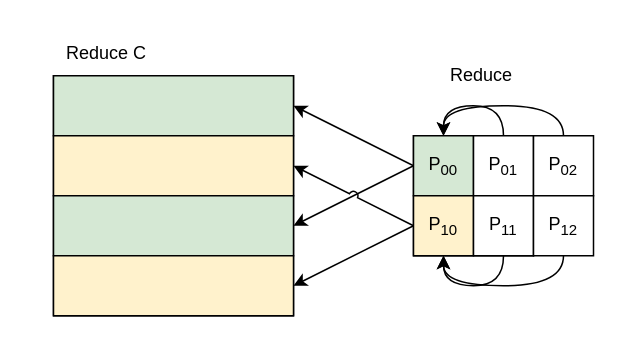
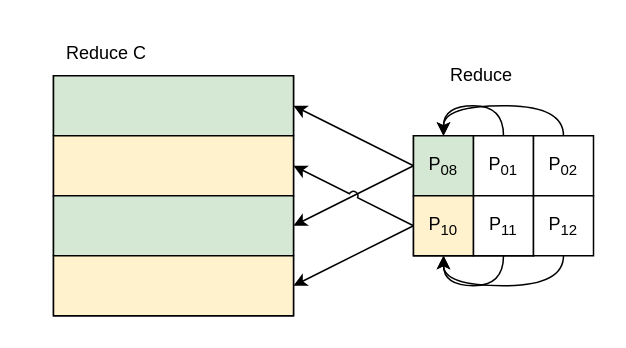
  <mxCell id="0" />
  <mxCell id="1" parent="0" />
  <mxCell id="2" value="" style="group" vertex="1" connectable="0" parent="1"><mxGeometry x="20" y="20" width="375" height="190" as="geometry" /></mxCell>
  <mxCell id="3" value="" style="rounded=0;whiteSpace=wrap;html=1;" parent="2" vertex="1"><mxGeometry x="15" y="30" width="160" height="160" as="geometry" /></mxCell>
  <mxCell id="4" value="" style="rounded=0;whiteSpace=wrap;html=1;fillColor=#d5e8d4;strokeColor=#000000;" parent="2" vertex="1"><mxGeometry x="15" y="30" width="160" height="40" as="geometry" /></mxCell>
  <mxCell id="5" value="" style="rounded=0;whiteSpace=wrap;html=1;fillColor=#fff2cc;strokeColor=#000000;" parent="2" vertex="1"><mxGeometry x="15" y="70" width="160" height="40" as="geometry" /></mxCell>
  <mxCell id="6" value="" style="rounded=0;whiteSpace=wrap;html=1;fillColor=#d5e8d4;strokeColor=#000000;" parent="2" vertex="1"><mxGeometry x="15" y="110" width="160" height="40" as="geometry" /></mxCell>
  <mxCell id="7" value="Reduce C" style="text;html=1;align=center;verticalAlign=middle;resizable=0;points=[];autosize=1;strokeColor=none;fillColor=none;" parent="2" vertex="1"><mxGeometry x="15" width="70" height="30" as="geometry" /></mxCell>
  <mxCell id="8" value="" style="rounded=0;whiteSpace=wrap;html=1;" parent="2" vertex="1"><mxGeometry x="255" y="70" width="80" height="80" as="geometry" /></mxCell>
  <mxCell id="9" style="rounded=0;orthogonalLoop=1;jettySize=auto;html=1;exitX=0;exitY=0.5;exitDx=0;exitDy=0;entryX=1;entryY=0.5;entryDx=0;entryDy=0;" parent="2" source="11" target="4" edge="1"><mxGeometry relative="1" as="geometry" /></mxCell>
  <mxCell id="10" style="rounded=0;orthogonalLoop=1;jettySize=auto;html=1;exitX=0;exitY=0.5;exitDx=0;exitDy=0;entryX=1;entryY=0.5;entryDx=0;entryDy=0;flowAnimation=0;shadow=0;jumpStyle=none;" parent="2" source="11" target="6" edge="1"><mxGeometry relative="1" as="geometry" /></mxCell>
- <mxCell id="11" value="P&lt;sub&gt;00&lt;/sub&gt;" style="rounded=0;whiteSpace=wrap;html=1;fillColor=#d5e8d4;strokeColor=#000000;" parent="2" vertex="1"><mxGeometry x="255" y="70" width="40" height="40" as="geometry" /></mxCell>
+ <mxCell id="11" value="P&lt;sub&gt;08&lt;/sub&gt;" style="rounded=0;whiteSpace=wrap;html=1;fillColor=#d5e8d4;strokeColor=#000000;" parent="2" vertex="1"><mxGeometry x="255" y="70" width="40" height="40" as="geometry" /></mxCell>
  <mxCell id="12" style="edgeStyle=orthogonalEdgeStyle;rounded=0;orthogonalLoop=1;jettySize=auto;html=1;exitX=0.5;exitY=0;exitDx=0;exitDy=0;entryX=0.5;entryY=0;entryDx=0;entryDy=0;curved=1;" parent="2" source="13" target="11" edge="1"><mxGeometry relative="1" as="geometry" /></mxCell>
  <mxCell id="13" value="P&lt;sub&gt;01&lt;/sub&gt;" style="rounded=0;whiteSpace=wrap;html=1;" parent="2" vertex="1"><mxGeometry x="295" y="70" width="40" height="40" as="geometry" /></mxCell>
  <mxCell id="14" style="rounded=0;orthogonalLoop=1;jettySize=auto;html=1;exitX=0;exitY=0.5;exitDx=0;exitDy=0;entryX=1;entryY=0.5;entryDx=0;entryDy=0;jumpStyle=arc;" parent="2" source="15" target="5" edge="1"><mxGeometry relative="1" as="geometry" /></mxCell>
  <mxCell id="15" value="P&lt;sub&gt;10&lt;/sub&gt;" style="rounded=0;whiteSpace=wrap;html=1;fillColor=#fff2cc;strokeColor=#000000;" parent="2" vertex="1"><mxGeometry x="255" y="110" width="40" height="40" as="geometry" /></mxCell>
  <mxCell id="16" style="edgeStyle=orthogonalEdgeStyle;rounded=0;orthogonalLoop=1;jettySize=auto;html=1;exitX=0.5;exitY=1;exitDx=0;exitDy=0;entryX=0.5;entryY=1;entryDx=0;entryDy=0;curved=1;" parent="2" source="17" target="15" edge="1"><mxGeometry relative="1" as="geometry" /></mxCell>
  <mxCell id="17" value="P&lt;sub&gt;11&lt;/sub&gt;" style="rounded=0;whiteSpace=wrap;html=1;" parent="2" vertex="1"><mxGeometry x="295" y="110" width="40" height="40" as="geometry" /></mxCell>
  <mxCell id="18" value="Reduce" style="text;html=1;align=center;verticalAlign=middle;resizable=0;points=[];autosize=1;strokeColor=none;fillColor=none;" parent="2" vertex="1"><mxGeometry x="270" y="15" width="60" height="30" as="geometry" /></mxCell>
  <mxCell id="19" style="rounded=0;orthogonalLoop=1;jettySize=auto;html=1;exitX=0;exitY=0.5;exitDx=0;exitDy=0;entryX=1;entryY=0.875;entryDx=0;entryDy=0;entryPerimeter=0;" parent="2" source="15" target="3" edge="1"><mxGeometry relative="1" as="geometry" /></mxCell>
  <mxCell id="20" value="" style="rounded=0;whiteSpace=wrap;html=1;fillColor=#fff2cc;strokeColor=#000000;" parent="2" vertex="1"><mxGeometry x="15" y="150" width="160" height="40" as="geometry" /></mxCell>
  <mxCell id="21" style="edgeStyle=orthogonalEdgeStyle;rounded=0;orthogonalLoop=1;jettySize=auto;html=1;exitX=0.5;exitY=0;exitDx=0;exitDy=0;entryX=0.5;entryY=0;entryDx=0;entryDy=0;curved=1;" edge="1" parent="2" source="22" target="11"><mxGeometry relative="1" as="geometry" /></mxCell>
  <mxCell id="22" value="P&lt;sub&gt;02&lt;/sub&gt;" style="rounded=0;whiteSpace=wrap;html=1;" vertex="1" parent="2"><mxGeometry x="335" y="70" width="40" height="40" as="geometry" /></mxCell>
  <mxCell id="23" style="edgeStyle=orthogonalEdgeStyle;rounded=0;orthogonalLoop=1;jettySize=auto;html=1;exitX=0.5;exitY=1;exitDx=0;exitDy=0;entryX=0.5;entryY=1;entryDx=0;entryDy=0;curved=1;" edge="1" parent="2" source="24" target="15"><mxGeometry relative="1" as="geometry" /></mxCell>
  <mxCell id="24" value="P&lt;sub&gt;12&lt;/sub&gt;" style="rounded=0;whiteSpace=wrap;html=1;" vertex="1" parent="2"><mxGeometry x="335" y="110" width="40" height="40" as="geometry" /></mxCell>
